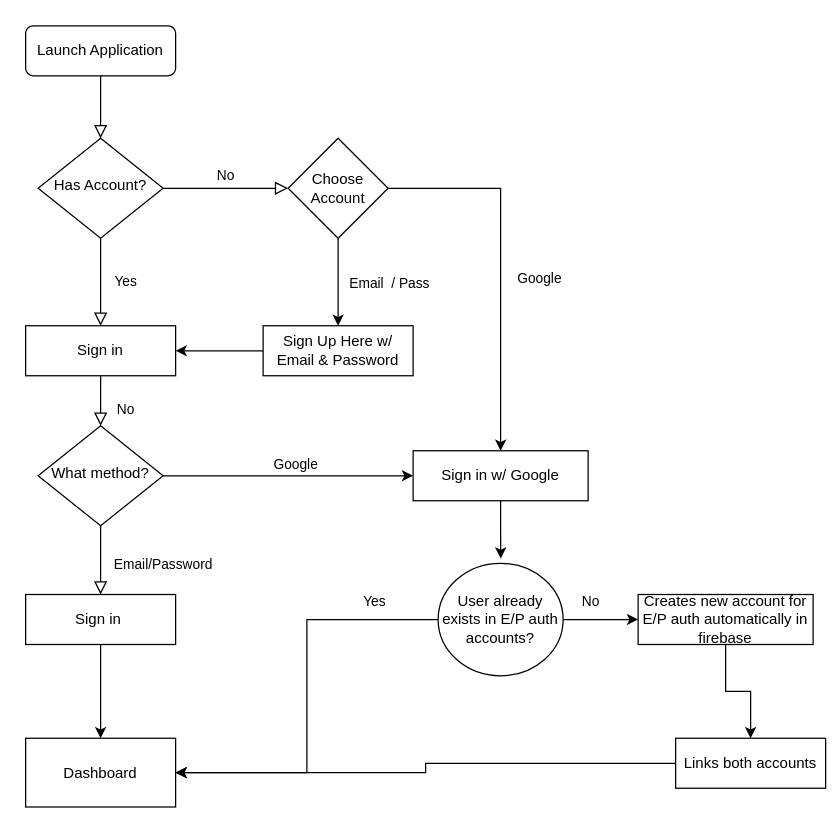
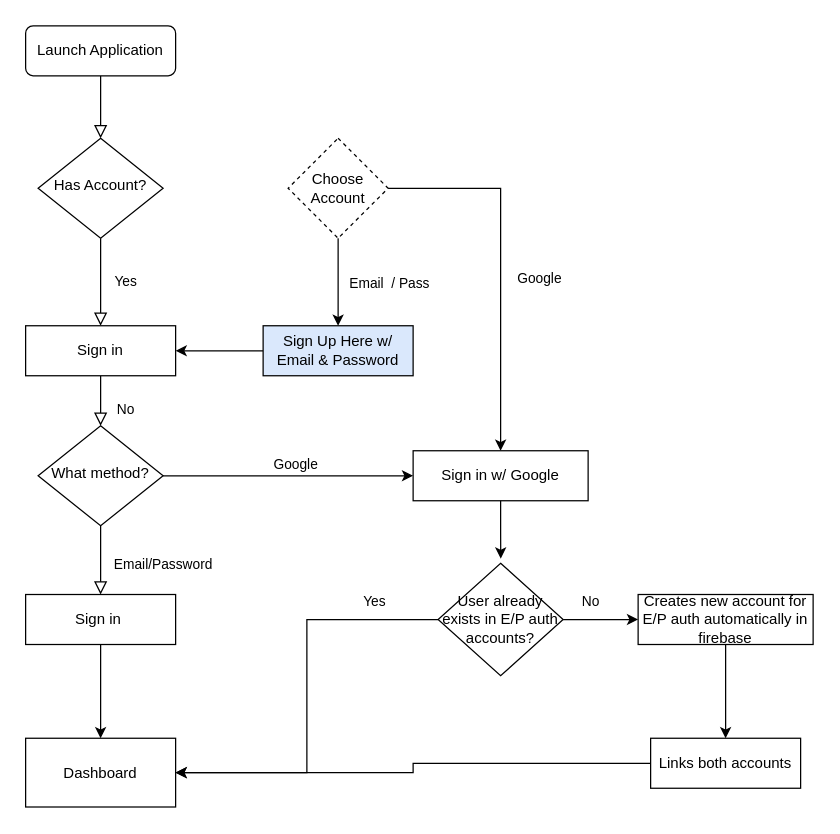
  <mxCell id="0" />
  <mxCell id="1" parent="0" />
  <mxCell id="2" value="" style="rounded=0;html=1;jettySize=auto;orthogonalLoop=1;fontSize=11;endArrow=block;endFill=0;endSize=8;strokeWidth=1;shadow=0;labelBackgroundColor=none;edgeStyle=orthogonalEdgeStyle;" parent="1" source="3" target="6" edge="1"><mxGeometry relative="1" as="geometry" /></mxCell>
  <mxCell id="3" value="Launch Application" style="rounded=1;whiteSpace=wrap;html=1;fontSize=12;glass=0;strokeWidth=1;shadow=0;" parent="1" vertex="1"><mxGeometry x="20" y="20" width="120" height="40" as="geometry" /></mxCell>
  <mxCell id="4" value="Yes" style="rounded=0;html=1;jettySize=auto;orthogonalLoop=1;fontSize=11;endArrow=block;endFill=0;endSize=8;strokeWidth=1;shadow=0;labelBackgroundColor=none;edgeStyle=orthogonalEdgeStyle;" parent="1" source="6" target="30" edge="1"><mxGeometry y="20" relative="1" as="geometry"><mxPoint as="offset" /><mxPoint x="80" y="260" as="targetPoint" /></mxGeometry></mxCell>
- <mxCell id="5" value="No" style="edgeStyle=orthogonalEdgeStyle;rounded=0;html=1;jettySize=auto;orthogonalLoop=1;fontSize=11;endArrow=block;endFill=0;endSize=8;strokeWidth=1;shadow=0;labelBackgroundColor=none;entryX=0;entryY=0.5;entryDx=0;entryDy=0;" parent="1" source="6" target="17" edge="1"><mxGeometry y="10" relative="1" as="geometry"><mxPoint as="offset" /><mxPoint x="190" y="150" as="targetPoint" /></mxGeometry></mxCell>
  <mxCell id="6" value="Has Account?" style="rhombus;whiteSpace=wrap;html=1;shadow=0;fontFamily=Helvetica;fontSize=12;align=center;strokeWidth=1;spacing=6;spacingTop=-4;" parent="1" vertex="1"><mxGeometry x="30" y="110" width="100" height="80" as="geometry" /></mxCell>
  <mxCell id="7" value="No" style="rounded=0;html=1;jettySize=auto;orthogonalLoop=1;fontSize=11;endArrow=block;endFill=0;endSize=8;strokeWidth=1;shadow=0;labelBackgroundColor=none;edgeStyle=orthogonalEdgeStyle;exitX=0.5;exitY=1;exitDx=0;exitDy=0;entryX=0.5;entryY=0;entryDx=0;entryDy=0;" parent="1" source="30" target="12" edge="1"><mxGeometry x="0.333" y="20" relative="1" as="geometry"><mxPoint as="offset" /><mxPoint x="80" y="300" as="sourcePoint" /><mxPoint x="80" y="390" as="targetPoint" /></mxGeometry></mxCell>
  <mxCell id="8" value="Email/Password" style="edgeStyle=orthogonalEdgeStyle;rounded=0;html=1;jettySize=auto;orthogonalLoop=1;fontSize=11;endArrow=block;endFill=0;endSize=8;strokeWidth=1;shadow=0;labelBackgroundColor=none;exitX=0.5;exitY=1;exitDx=0;exitDy=0;entryX=0.5;entryY=0;entryDx=0;entryDy=0;" parent="1" source="12" target="32" edge="1"><mxGeometry x="0.143" y="50" relative="1" as="geometry"><mxPoint as="offset" /><mxPoint x="189" y="400" as="sourcePoint" /></mxGeometry></mxCell>
  <mxCell id="9" style="edgeStyle=orthogonalEdgeStyle;rounded=0;orthogonalLoop=1;jettySize=auto;html=1;exitX=0.5;exitY=1;exitDx=0;exitDy=0;entryX=0.5;entryY=0;entryDx=0;entryDy=0;" edge="1" parent="1" source="32" target="33"><mxGeometry relative="1" as="geometry" /></mxCell>
  <mxCell id="10" style="edgeStyle=orthogonalEdgeStyle;rounded=0;orthogonalLoop=1;jettySize=auto;html=1;entryX=0;entryY=0.5;entryDx=0;entryDy=0;" edge="1" parent="1" source="12" target="28"><mxGeometry relative="1" as="geometry"><mxPoint x="340" y="380" as="targetPoint" /></mxGeometry></mxCell>
  <mxCell id="11" value="Google" style="edgeLabel;html=1;align=center;verticalAlign=middle;resizable=0;points=[];" vertex="1" connectable="0" parent="10"><mxGeometry x="0.215" relative="1" as="geometry"><mxPoint x="-17" y="-10" as="offset" /></mxGeometry></mxCell>
  <mxCell id="12" value="What method?" style="rhombus;whiteSpace=wrap;html=1;shadow=0;fontFamily=Helvetica;fontSize=12;align=center;strokeWidth=1;spacing=6;spacingTop=-4;" vertex="1" parent="1"><mxGeometry x="30" y="340" width="100" height="80" as="geometry" /></mxCell>
  <mxCell id="13" style="edgeStyle=orthogonalEdgeStyle;rounded=0;orthogonalLoop=1;jettySize=auto;html=1;exitX=1;exitY=0.5;exitDx=0;exitDy=0;entryX=0.5;entryY=0;entryDx=0;entryDy=0;" edge="1" parent="1" source="17" target="28"><mxGeometry relative="1" as="geometry"><mxPoint x="400" y="360" as="targetPoint" /></mxGeometry></mxCell>
  <mxCell id="14" value="Google" style="edgeLabel;html=1;align=center;verticalAlign=middle;resizable=0;points=[];" vertex="1" connectable="0" parent="13"><mxGeometry x="0.01" y="1" relative="1" as="geometry"><mxPoint x="29" y="9" as="offset" /></mxGeometry></mxCell>
  <mxCell id="15" style="edgeStyle=orthogonalEdgeStyle;rounded=0;orthogonalLoop=1;jettySize=auto;html=1;entryX=0.5;entryY=0;entryDx=0;entryDy=0;" edge="1" parent="1" source="17" target="31"><mxGeometry relative="1" as="geometry" /></mxCell>
  <mxCell id="16" value="Email&amp;nbsp; / Pass" style="edgeLabel;html=1;align=center;verticalAlign=middle;resizable=0;points=[];" vertex="1" connectable="0" parent="15"><mxGeometry x="-0.014" y="-2" relative="1" as="geometry"><mxPoint x="42" as="offset" /></mxGeometry></mxCell>
- <mxCell id="17" value="Choose Account" style="rhombus;whiteSpace=wrap;html=1;" vertex="1" parent="1"><mxGeometry x="230" y="110" width="80" height="80" as="geometry" /></mxCell>
+ <mxCell id="17" value="Choose Account" style="rhombus;whiteSpace=wrap;html=1;dashed=1;" vertex="1" parent="1"><mxGeometry x="230" y="110" width="80" height="80" as="geometry" /></mxCell>
  <mxCell id="18" style="edgeStyle=orthogonalEdgeStyle;rounded=0;orthogonalLoop=1;jettySize=auto;html=1;entryX=1;entryY=0.5;entryDx=0;entryDy=0;exitX=0;exitY=0.5;exitDx=0;exitDy=0;" edge="1" parent="1" source="31" target="30"><mxGeometry relative="1" as="geometry"><mxPoint x="140" y="280" as="targetPoint" /></mxGeometry></mxCell>
  <mxCell id="19" style="edgeStyle=orthogonalEdgeStyle;rounded=0;orthogonalLoop=1;jettySize=auto;html=1;entryX=1;entryY=0.5;entryDx=0;entryDy=0;" edge="1" parent="1" source="23" target="33"><mxGeometry relative="1" as="geometry" /></mxCell>
  <mxCell id="20" value="Yes" style="edgeLabel;html=1;align=center;verticalAlign=middle;resizable=0;points=[];" vertex="1" connectable="0" parent="19"><mxGeometry x="-0.687" y="-1" relative="1" as="geometry"><mxPoint y="-14" as="offset" /></mxGeometry></mxCell>
  <mxCell id="21" style="edgeStyle=orthogonalEdgeStyle;rounded=0;orthogonalLoop=1;jettySize=auto;html=1;exitX=1;exitY=0.5;exitDx=0;exitDy=0;entryX=0;entryY=0.5;entryDx=0;entryDy=0;" edge="1" parent="1" source="23" target="27"><mxGeometry relative="1" as="geometry" /></mxCell>
  <mxCell id="22" value="No" style="edgeLabel;html=1;align=center;verticalAlign=middle;resizable=0;points=[];" vertex="1" connectable="0" parent="21"><mxGeometry x="-0.411" y="1" relative="1" as="geometry"><mxPoint x="3" y="-14" as="offset" /></mxGeometry></mxCell>
- <mxCell id="23" value="&lt;font style=&quot;font-size: 12px;&quot;&gt;User already exists in E/P auth accounts?&lt;/font&gt;" style="ellipse;whiteSpace=wrap;html=1;" vertex="1" parent="1"><mxGeometry x="350" y="450" width="100" height="90" as="geometry" /></mxCell>
+ <mxCell id="23" value="&lt;font style=&quot;font-size: 12px;&quot;&gt;User already exists in E/P auth accounts?&lt;/font&gt;" style="rhombus;whiteSpace=wrap;html=1;" vertex="1" parent="1"><mxGeometry x="350" y="450" width="100" height="90" as="geometry" /></mxCell>
  <mxCell id="24" style="edgeStyle=orthogonalEdgeStyle;rounded=0;orthogonalLoop=1;jettySize=auto;html=1;entryX=1;entryY=0.5;entryDx=0;entryDy=0;" edge="1" parent="1" source="25" target="33"><mxGeometry relative="1" as="geometry" /></mxCell>
- <mxCell id="25" value="Links both accounts" style="rounded=0;whiteSpace=wrap;html=1;" vertex="1" parent="1"><mxGeometry x="540" y="590" width="120" height="40" as="geometry" /></mxCell>
+ <mxCell id="25" value="Links both accounts" style="rounded=0;whiteSpace=wrap;html=1;" vertex="1" parent="1"><mxGeometry x="520" y="590" width="120" height="40" as="geometry" /></mxCell>
  <mxCell id="26" style="edgeStyle=orthogonalEdgeStyle;rounded=0;orthogonalLoop=1;jettySize=auto;html=1;exitX=0.5;exitY=1;exitDx=0;exitDy=0;entryX=0.5;entryY=0;entryDx=0;entryDy=0;" edge="1" parent="1" source="27" target="25"><mxGeometry relative="1" as="geometry" /></mxCell>
  <mxCell id="27" value="Creates new account for E/P auth automatically in firebase" style="rounded=0;whiteSpace=wrap;html=1;" vertex="1" parent="1"><mxGeometry x="510" y="475" width="140" height="40" as="geometry" /></mxCell>
  <mxCell id="28" value="Sign in w/ Google" style="rounded=0;whiteSpace=wrap;html=1;" vertex="1" parent="1"><mxGeometry x="330" y="360" width="140" height="40" as="geometry" /></mxCell>
  <mxCell id="29" style="edgeStyle=orthogonalEdgeStyle;rounded=0;orthogonalLoop=1;jettySize=auto;html=1;entryX=0.501;entryY=-0.041;entryDx=0;entryDy=0;entryPerimeter=0;" edge="1" parent="1" source="28" target="23"><mxGeometry relative="1" as="geometry" /></mxCell>
  <mxCell id="30" value="Sign in" style="rounded=0;whiteSpace=wrap;html=1;" vertex="1" parent="1"><mxGeometry x="20" y="260" width="120" height="40" as="geometry" /></mxCell>
- <mxCell id="31" value="Sign Up Here w/ Email &amp;amp; Password" style="rounded=0;whiteSpace=wrap;html=1;" vertex="1" parent="1"><mxGeometry x="210" y="260" width="120" height="40" as="geometry" /></mxCell>
+ <mxCell id="31" value="Sign Up Here w/ Email &amp;amp; Password" style="rounded=0;whiteSpace=wrap;html=1;fillColor=#dae8fc;" vertex="1" parent="1"><mxGeometry x="210" y="260" width="120" height="40" as="geometry" /></mxCell>
  <mxCell id="32" value="Sign in&amp;nbsp;" style="rounded=0;whiteSpace=wrap;html=1;" vertex="1" parent="1"><mxGeometry x="20" y="475" width="120" height="40" as="geometry" /></mxCell>
  <mxCell id="33" value="Dashboard" style="rounded=0;whiteSpace=wrap;html=1;" vertex="1" parent="1"><mxGeometry x="20" y="590" width="120" height="55" as="geometry" /></mxCell>
